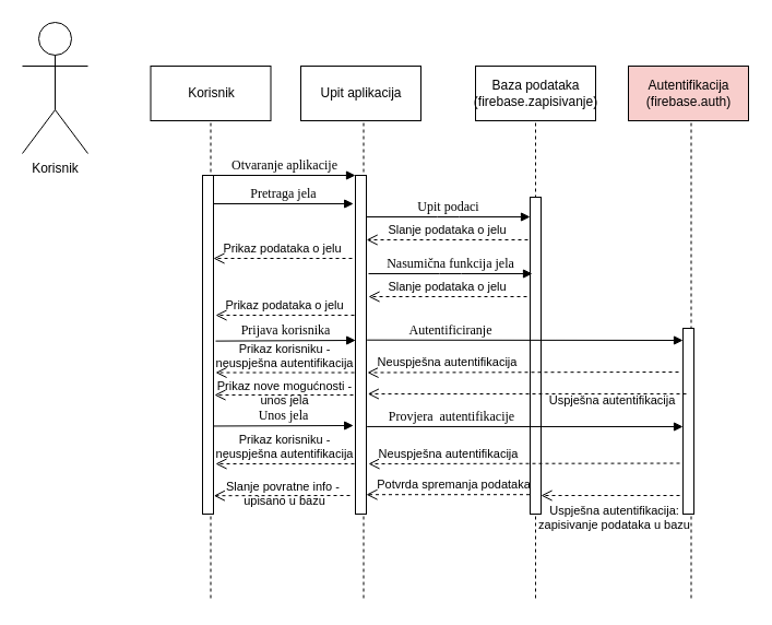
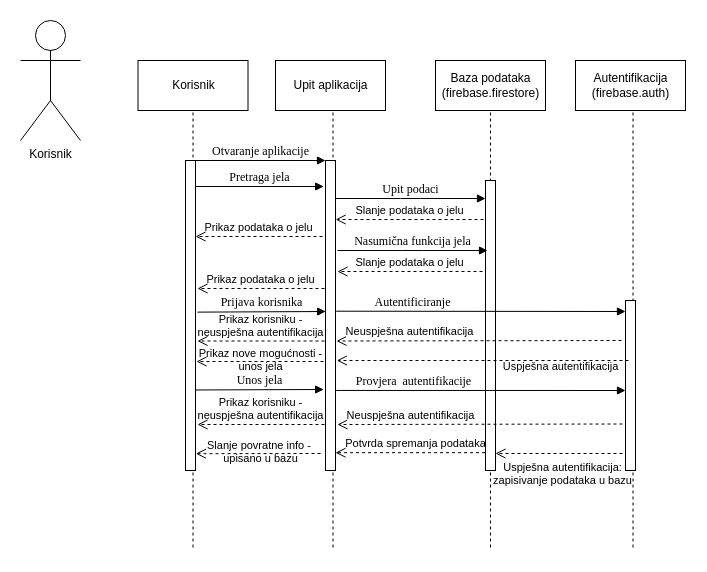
  <mxCell id="0" />
  <mxCell id="1" parent="0" />
  <mxCell id="2" value="" style="shape=umlLifeline;perimeter=lifelinePerimeter;whiteSpace=wrap;html=1;container=1;collapsible=0;recursiveResize=0;outlineConnect=0;rounded=1;shadow=0;comic=0;labelBackgroundColor=none;strokeWidth=1;fontFamily=Verdana;fontSize=12;align=center;" parent="1" vertex="1"><mxGeometry x="280" y="60" width="105" height="490" as="geometry" /></mxCell>
  <mxCell id="3" value="" style="html=1;points=[];perimeter=orthogonalPerimeter;rounded=0;shadow=0;comic=0;labelBackgroundColor=none;strokeWidth=1;fontFamily=Verdana;fontSize=12;align=center;" parent="2" vertex="1"><mxGeometry x="45" y="100" width="10" height="310" as="geometry" /></mxCell>
  <mxCell id="4" value="Upit aplikacija" style="html=1;" parent="2" vertex="1"><mxGeometry x="-5" width="110" height="50" as="geometry" /></mxCell>
  <mxCell id="5" value=":Object" style="shape=umlLifeline;perimeter=lifelinePerimeter;whiteSpace=wrap;html=1;container=1;collapsible=0;recursiveResize=0;outlineConnect=0;rounded=1;shadow=0;comic=0;labelBackgroundColor=none;strokeWidth=1;fontFamily=Verdana;fontSize=12;align=center;" parent="1" vertex="1"><mxGeometry x="440" y="60" width="100" height="490" as="geometry" /></mxCell>
  <mxCell id="6" value="" style="html=1;points=[];perimeter=orthogonalPerimeter;rounded=0;shadow=0;comic=0;labelBackgroundColor=none;strokeWidth=1;fontFamily=Verdana;fontSize=12;align=center;" parent="5" vertex="1"><mxGeometry x="45" y="120" width="10" height="290" as="geometry" /></mxCell>
- <mxCell id="7" value="Baza podataka&lt;br&gt;(firebase.zapisivanje)" style="html=1;" parent="5" vertex="1"><mxGeometry x="-5" width="110" height="50" as="geometry" /></mxCell>
+ <mxCell id="7" value="Baza podataka&lt;br&gt;(firebase.firestore)" style="html=1;" parent="5" vertex="1"><mxGeometry x="-5" width="110" height="50" as="geometry" /></mxCell>
  <mxCell id="8" value=":Object" style="shape=umlLifeline;perimeter=lifelinePerimeter;whiteSpace=wrap;html=1;container=1;collapsible=0;recursiveResize=0;outlineConnect=0;rounded=1;shadow=0;comic=0;labelBackgroundColor=none;strokeWidth=1;fontFamily=Verdana;fontSize=12;align=center;" parent="1" vertex="1"><mxGeometry x="580" y="60" width="105" height="490" as="geometry" /></mxCell>
- <mxCell id="9" value="Autentifikacija&lt;br&gt;(firebase.auth)" style="html=1;fillColor=#f8cecc;" parent="8" vertex="1"><mxGeometry x="-5" width="110" height="50" as="geometry" /></mxCell>
+ <mxCell id="9" value="Autentifikacija&lt;br&gt;(firebase.auth)" style="html=1;" parent="8" vertex="1"><mxGeometry x="-5" width="110" height="50" as="geometry" /></mxCell>
  <mxCell id="10" value=":Object" style="shape=umlLifeline;perimeter=lifelinePerimeter;whiteSpace=wrap;html=1;container=1;collapsible=0;recursiveResize=0;outlineConnect=0;rounded=1;shadow=0;comic=0;labelBackgroundColor=none;strokeWidth=1;fontFamily=Verdana;fontSize=12;align=center;" parent="1" vertex="1"><mxGeometry x="140" y="60" width="105" height="490" as="geometry" /></mxCell>
  <mxCell id="11" value="" style="html=1;points=[];perimeter=orthogonalPerimeter;rounded=0;shadow=0;comic=0;labelBackgroundColor=none;strokeWidth=1;fontFamily=Verdana;fontSize=12;align=center;" parent="10" vertex="1"><mxGeometry x="45" y="100" width="10" height="310" as="geometry" /></mxCell>
  <mxCell id="12" value="Korisnik" style="html=1;" parent="10" vertex="1"><mxGeometry x="-2.5" width="110" height="50" as="geometry" /></mxCell>
  <mxCell id="13" value="" style="html=1;points=[];perimeter=orthogonalPerimeter;rounded=0;shadow=0;comic=0;labelBackgroundColor=none;strokeWidth=1;fontFamily=Verdana;fontSize=12;align=center;" parent="1" vertex="1"><mxGeometry x="625" y="300" width="10" height="170" as="geometry" /></mxCell>
  <mxCell id="14" value="Otvaranje aplikacije" style="html=1;verticalAlign=bottom;endArrow=block;entryX=0;entryY=0;labelBackgroundColor=none;fontFamily=Verdana;fontSize=12;edgeStyle=elbowEdgeStyle;elbow=vertical;" parent="1" source="11" target="3" edge="1"><mxGeometry relative="1" as="geometry"><mxPoint x="260" y="170" as="sourcePoint" /></mxGeometry></mxCell>
  <mxCell id="15" value="Korisnik" style="shape=umlActor;verticalLabelPosition=bottom;verticalAlign=top;html=1;outlineConnect=0;" parent="1" vertex="1"><mxGeometry x="20" y="20" width="60" height="120" as="geometry" /></mxCell>
  <mxCell id="16" value="Pretraga jela" style="html=1;verticalAlign=bottom;endArrow=block;entryX=-0.38;entryY=0.111;labelBackgroundColor=none;fontFamily=Verdana;fontSize=12;edgeStyle=elbowEdgeStyle;elbow=vertical;entryDx=0;entryDy=0;entryPerimeter=0;" edge="1" parent="1"><mxGeometry relative="1" as="geometry"><mxPoint x="195" y="186" as="sourcePoint" /><mxPoint x="323.2" y="185.53" as="targetPoint" /></mxGeometry></mxCell>
  <mxCell id="17" value="Upit podaci" style="html=1;verticalAlign=bottom;endArrow=block;entryX=0;entryY=0;labelBackgroundColor=none;fontFamily=Verdana;fontSize=12;edgeStyle=elbowEdgeStyle;elbow=vertical;" edge="1" parent="1"><mxGeometry relative="1" as="geometry"><mxPoint x="335" y="198" as="sourcePoint" /><mxPoint x="485" y="198" as="targetPoint" /></mxGeometry></mxCell>
  <mxCell id="18" value="Slanje podataka o jelu" style="html=1;verticalAlign=bottom;endArrow=open;dashed=1;endSize=8;" edge="1" parent="1"><mxGeometry relative="1" as="geometry"><mxPoint x="483" y="219" as="sourcePoint" /><mxPoint x="335.167" y="219" as="targetPoint" /><mxPoint as="offset" /></mxGeometry></mxCell>
  <mxCell id="19" value="Prikaz podataka o jelu" style="html=1;verticalAlign=bottom;endArrow=open;dashed=1;endSize=8;labelBackgroundColor=none;" edge="1" parent="1" target="11"><mxGeometry relative="1" as="geometry"><mxPoint x="322" y="236" as="sourcePoint" /><mxPoint x="200" y="236" as="targetPoint" /><mxPoint as="offset" /></mxGeometry></mxCell>
  <mxCell id="20" value="Nasumična funkcija jela" style="html=1;verticalAlign=bottom;endArrow=block;entryX=0;entryY=0;labelBackgroundColor=none;fontFamily=Verdana;fontSize=12;edgeStyle=elbowEdgeStyle;elbow=vertical;" edge="1" parent="1"><mxGeometry relative="1" as="geometry"><mxPoint x="337" y="250" as="sourcePoint" /><mxPoint x="487" y="250" as="targetPoint" /></mxGeometry></mxCell>
  <mxCell id="21" value="Slanje podataka o jelu" style="html=1;verticalAlign=bottom;endArrow=open;dashed=1;endSize=8;" edge="1" parent="1"><mxGeometry relative="1" as="geometry"><mxPoint x="482" y="271" as="sourcePoint" /><mxPoint x="337" y="271" as="targetPoint" /><mxPoint as="offset" /></mxGeometry></mxCell>
  <mxCell id="22" value="Prikaz podataka o jelu" style="html=1;verticalAlign=bottom;endArrow=open;dashed=1;endSize=8;labelBackgroundColor=none;" edge="1" parent="1"><mxGeometry relative="1" as="geometry"><mxPoint x="324" y="288" as="sourcePoint" /><mxPoint x="197" y="288" as="targetPoint" /><mxPoint as="offset" /></mxGeometry></mxCell>
  <mxCell id="23" value="Unos jela" style="html=1;verticalAlign=bottom;endArrow=block;entryX=-0.38;entryY=0.111;labelBackgroundColor=none;fontFamily=Verdana;fontSize=12;edgeStyle=elbowEdgeStyle;elbow=vertical;entryDx=0;entryDy=0;entryPerimeter=0;" edge="1" parent="1"><mxGeometry relative="1" as="geometry"><mxPoint x="195" y="389.47" as="sourcePoint" /><mxPoint x="323.2" y="389" as="targetPoint" /></mxGeometry></mxCell>
  <mxCell id="24" value="Provjera&amp;nbsp; autentifikacije" style="html=1;verticalAlign=bottom;endArrow=block;labelBackgroundColor=none;fontFamily=Verdana;fontSize=12;edgeStyle=elbowEdgeStyle;elbow=vertical;exitX=1.063;exitY=0.678;exitDx=0;exitDy=0;exitPerimeter=0;" edge="1" parent="1"><mxGeometry x="-0.471" relative="1" as="geometry"><mxPoint x="335.63" y="389.94" as="sourcePoint" /><mxPoint x="625" y="390" as="targetPoint" /><mxPoint as="offset" /></mxGeometry></mxCell>
  <mxCell id="25" value="Neuspješna autentifikacija" style="html=1;verticalAlign=bottom;endArrow=open;dashed=1;endSize=8;" edge="1" parent="1"><mxGeometry x="0.488" relative="1" as="geometry"><mxPoint x="622" y="423.5" as="sourcePoint" /><mxPoint x="337" y="424" as="targetPoint" /><mxPoint as="offset" /></mxGeometry></mxCell>
  <mxCell id="26" value="Uspješna autentifikacija: &lt;br&gt;zapisivanje podataka u bazu" style="html=1;verticalAlign=bottom;endArrow=open;dashed=1;endSize=8;labelBackgroundColor=none;" edge="1" parent="1"><mxGeometry x="-0.061" y="36" relative="1" as="geometry"><mxPoint x="622" y="453" as="sourcePoint" /><mxPoint x="495" y="453" as="targetPoint" /><mxPoint as="offset" /></mxGeometry></mxCell>
  <mxCell id="27" value="Slanje povratne info -&amp;nbsp;&lt;br&gt;upisano u bazu" style="html=1;verticalAlign=bottom;endArrow=open;dashed=1;endSize=8;labelBackgroundColor=none;entryX=1.233;entryY=0.953;entryDx=0;entryDy=0;entryPerimeter=0;" edge="1" parent="1"><mxGeometry x="-0.037" y="14" relative="1" as="geometry"><mxPoint x="320" y="453" as="sourcePoint" /><mxPoint x="195.33" y="453.19" as="targetPoint" /><mxPoint as="offset" /></mxGeometry></mxCell>
  <mxCell id="28" value="Prijava korisnika" style="html=1;verticalAlign=bottom;endArrow=block;entryX=-0.38;entryY=0.111;labelBackgroundColor=none;fontFamily=Verdana;fontSize=12;edgeStyle=elbowEdgeStyle;elbow=vertical;entryDx=0;entryDy=0;entryPerimeter=0;" edge="1" parent="1"><mxGeometry relative="1" as="geometry"><mxPoint x="197" y="311.64" as="sourcePoint" /><mxPoint x="325.2" y="311.17" as="targetPoint" /></mxGeometry></mxCell>
  <mxCell id="29" value="Autentificiranje" style="html=1;verticalAlign=bottom;endArrow=block;labelBackgroundColor=none;fontFamily=Verdana;fontSize=12;edgeStyle=elbowEdgeStyle;elbow=vertical;exitX=1.063;exitY=0.678;exitDx=0;exitDy=0;exitPerimeter=0;" edge="1" parent="1"><mxGeometry x="-0.471" relative="1" as="geometry"><mxPoint x="335.63" y="310.69" as="sourcePoint" /><mxPoint x="625" y="310.75" as="targetPoint" /><mxPoint as="offset" /></mxGeometry></mxCell>
  <mxCell id="30" value="Potvrda spremanja podataka" style="html=1;verticalAlign=bottom;endArrow=open;dashed=1;endSize=8;labelBackgroundColor=none;entryX=1.233;entryY=0.953;entryDx=0;entryDy=0;entryPerimeter=0;" edge="1" parent="1"><mxGeometry x="-0.07" relative="1" as="geometry"><mxPoint x="484.5" y="452.19" as="sourcePoint" /><mxPoint x="335" y="452.19" as="targetPoint" /><mxPoint as="offset" /></mxGeometry></mxCell>
  <mxCell id="31" value="Prikaz korisniku - &lt;br&gt;neuspješna autentifikacija" style="html=1;verticalAlign=bottom;endArrow=open;dashed=1;endSize=8;labelBackgroundColor=none;" edge="1" parent="1"><mxGeometry relative="1" as="geometry"><mxPoint x="324" y="424" as="sourcePoint" /><mxPoint x="197" y="424" as="targetPoint" /><mxPoint as="offset" /></mxGeometry></mxCell>
  <mxCell id="32" value="Neuspješna autentifikacija" style="html=1;verticalAlign=bottom;endArrow=open;dashed=1;endSize=8;" edge="1" parent="1"><mxGeometry x="0.488" relative="1" as="geometry"><mxPoint x="621" y="340" as="sourcePoint" /><mxPoint x="336" y="340.5" as="targetPoint" /><mxPoint as="offset" /></mxGeometry></mxCell>
  <mxCell id="33" value="Prikaz korisniku - &lt;br&gt;neuspješna autentifikacija" style="html=1;verticalAlign=bottom;endArrow=open;dashed=1;endSize=8;labelBackgroundColor=none;" edge="1" parent="1"><mxGeometry relative="1" as="geometry"><mxPoint x="324" y="340.5" as="sourcePoint" /><mxPoint x="197" y="340.5" as="targetPoint" /><mxPoint as="offset" /></mxGeometry></mxCell>
  <mxCell id="34" value="Uspješna autentifikacija" style="html=1;verticalAlign=bottom;endArrow=open;dashed=1;endSize=8;labelBackgroundColor=none;" edge="1" parent="1"><mxGeometry x="-0.534" y="15" relative="1" as="geometry"><mxPoint x="628" y="360" as="sourcePoint" /><mxPoint x="336.31" y="360" as="targetPoint" /><mxPoint as="offset" /></mxGeometry></mxCell>
  <mxCell id="35" value="Prikaz nove mogućnosti -&lt;br&gt;unos jela" style="html=1;verticalAlign=bottom;endArrow=open;dashed=1;endSize=8;labelBackgroundColor=none;spacingBottom=-5;" edge="1" parent="1"><mxGeometry x="-0.008" y="9" relative="1" as="geometry"><mxPoint x="323" y="361" as="sourcePoint" /><mxPoint x="196" y="361" as="targetPoint" /><mxPoint as="offset" /></mxGeometry></mxCell>
